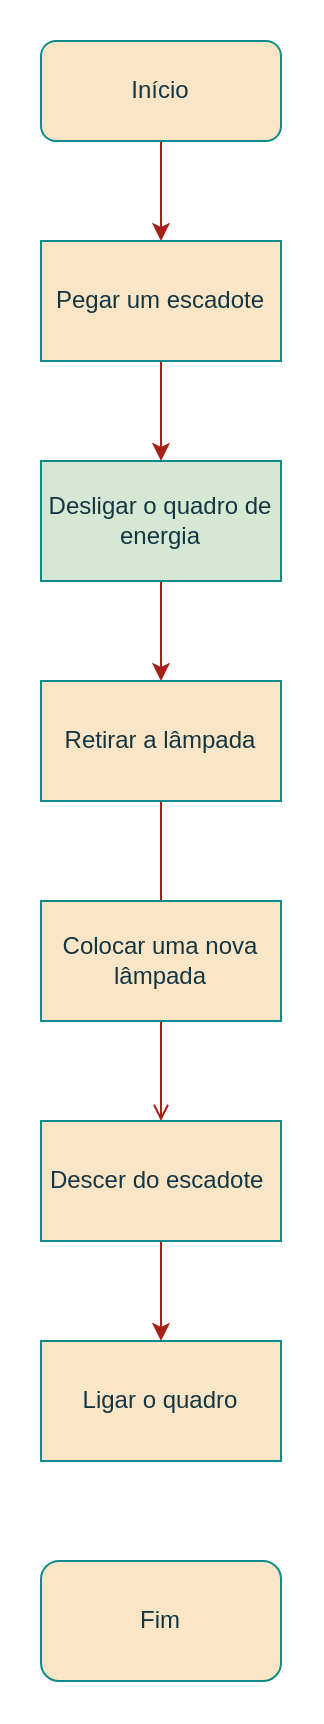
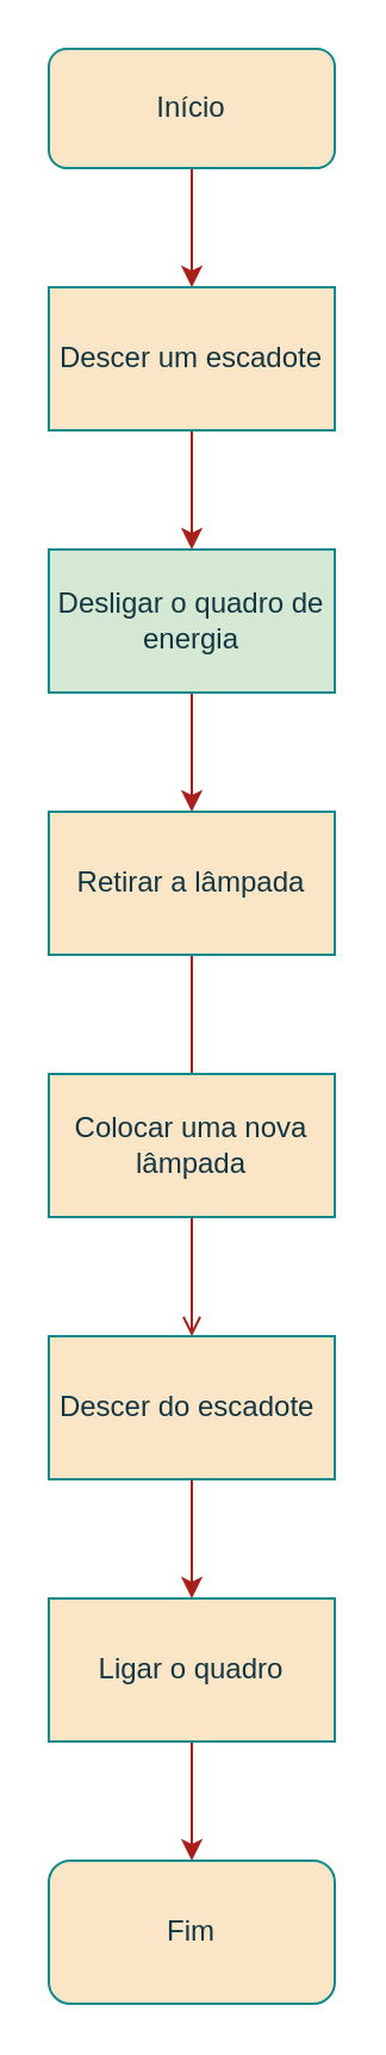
  <mxCell id="0" />
  <mxCell id="1" parent="0" />
  <mxCell id="2" style="edgeStyle=orthogonalEdgeStyle;rounded=0;orthogonalLoop=1;jettySize=auto;html=1;exitX=0.5;exitY=1;exitDx=0;exitDy=0;entryX=0.5;entryY=0;entryDx=0;entryDy=0;labelBackgroundColor=none;strokeColor=#A8201A;fontColor=default;" edge="1" parent="1" source="3" target="6"><mxGeometry relative="1" as="geometry"><mxPoint x="80" y="100" as="targetPoint" /></mxGeometry></mxCell>
  <mxCell id="3" value="Início" style="rounded=1;whiteSpace=wrap;html=1;labelBackgroundColor=none;fillColor=#FAE5C7;strokeColor=#0F8B8D;fontColor=#143642;" vertex="1" parent="1"><mxGeometry x="20" y="20" width="120" height="50" as="geometry" /></mxCell>
  <mxCell id="4" style="edgeStyle=orthogonalEdgeStyle;rounded=0;orthogonalLoop=1;jettySize=auto;html=1;entryX=0.5;entryY=0;entryDx=0;entryDy=0;labelBackgroundColor=none;strokeColor=#A8201A;fontColor=default;" edge="1" parent="1"><mxGeometry relative="1" as="geometry"><mxPoint x="80" y="200" as="sourcePoint" /><mxPoint x="80" y="200" as="targetPoint" /></mxGeometry></mxCell>
  <mxCell id="5" style="edgeStyle=orthogonalEdgeStyle;rounded=0;orthogonalLoop=1;jettySize=auto;html=1;entryX=0.5;entryY=0;entryDx=0;entryDy=0;labelBackgroundColor=none;strokeColor=#A8201A;fontColor=default;" edge="1" parent="1" source="6" target="8"><mxGeometry relative="1" as="geometry"><mxPoint x="80" y="220" as="targetPoint" /></mxGeometry></mxCell>
- <mxCell id="6" value="Pegar um escadote" style="rounded=0;whiteSpace=wrap;html=1;labelBackgroundColor=none;fillColor=#FAE5C7;strokeColor=#0F8B8D;fontColor=#143642;" vertex="1" parent="1"><mxGeometry x="20" y="120" width="120" height="60" as="geometry" /></mxCell>
+ <mxCell id="6" value="Descer um escadote" style="rounded=0;whiteSpace=wrap;html=1;labelBackgroundColor=none;fillColor=#FAE5C7;strokeColor=#0F8B8D;fontColor=#143642;" vertex="1" parent="1"><mxGeometry x="20" y="120" width="120" height="60" as="geometry" /></mxCell>
  <mxCell id="7" style="edgeStyle=orthogonalEdgeStyle;rounded=0;orthogonalLoop=1;jettySize=auto;html=1;labelBackgroundColor=none;strokeColor=#A8201A;fontColor=default;" edge="1" parent="1" source="8" target="10"><mxGeometry relative="1" as="geometry"><mxPoint x="80" y="340" as="targetPoint" /></mxGeometry></mxCell>
  <mxCell id="8" value="Desligar o quadro de energia" style="rounded=0;whiteSpace=wrap;html=1;labelBackgroundColor=none;fillColor=#d5e8d4;strokeColor=#0F8B8D;fontColor=#143642;" vertex="1" parent="1"><mxGeometry x="20" y="230" width="120" height="60" as="geometry" /></mxCell>
  <mxCell id="9" style="edgeStyle=orthogonalEdgeStyle;rounded=0;orthogonalLoop=1;jettySize=auto;html=1;labelBackgroundColor=none;strokeColor=#A8201A;fontColor=default;endArrow=none;" edge="1" parent="1" source="10" target="12"><mxGeometry relative="1" as="geometry"><mxPoint x="80" y="440" as="targetPoint" /></mxGeometry></mxCell>
  <mxCell id="10" value="Retirar a lâmpada" style="rounded=0;whiteSpace=wrap;html=1;labelBackgroundColor=none;fillColor=#FAE5C7;strokeColor=#0F8B8D;fontColor=#143642;" vertex="1" parent="1"><mxGeometry x="20" y="340" width="120" height="60" as="geometry" /></mxCell>
  <mxCell id="11" style="edgeStyle=orthogonalEdgeStyle;rounded=0;orthogonalLoop=1;jettySize=auto;html=1;labelBackgroundColor=none;strokeColor=#A8201A;fontColor=default;endArrow=open;" edge="1" parent="1" source="12" target="14"><mxGeometry relative="1" as="geometry"><mxPoint x="80" y="560" as="targetPoint" /></mxGeometry></mxCell>
  <mxCell id="12" value="Colocar uma nova lâmpada" style="rounded=0;whiteSpace=wrap;html=1;labelBackgroundColor=none;fillColor=#FAE5C7;strokeColor=#0F8B8D;fontColor=#143642;" vertex="1" parent="1"><mxGeometry x="20" y="450" width="120" height="60" as="geometry" /></mxCell>
  <mxCell id="13" style="edgeStyle=orthogonalEdgeStyle;rounded=0;orthogonalLoop=1;jettySize=auto;html=1;labelBackgroundColor=none;strokeColor=#A8201A;fontColor=default;" edge="1" parent="1" source="14" target="16"><mxGeometry relative="1" as="geometry"><mxPoint x="80" y="660" as="targetPoint" /></mxGeometry></mxCell>
  <mxCell id="14" value="Descer do escadote&amp;nbsp;" style="rounded=0;whiteSpace=wrap;html=1;labelBackgroundColor=none;fillColor=#FAE5C7;strokeColor=#0F8B8D;fontColor=#143642;" vertex="1" parent="1"><mxGeometry x="20" y="560" width="120" height="60" as="geometry" /></mxCell>
+ <mxCell id="15" style="edgeStyle=orthogonalEdgeStyle;rounded=0;orthogonalLoop=1;jettySize=auto;html=1;labelBackgroundColor=none;strokeColor=#A8201A;fontColor=default;" edge="1" parent="1" source="16" target="17"><mxGeometry relative="1" as="geometry"><mxPoint x="80" y="770" as="targetPoint" /></mxGeometry></mxCell>
  <mxCell id="16" value="Ligar o quadro" style="rounded=0;whiteSpace=wrap;html=1;labelBackgroundColor=none;fillColor=#FAE5C7;strokeColor=#0F8B8D;fontColor=#143642;" vertex="1" parent="1"><mxGeometry x="20" y="670" width="120" height="60" as="geometry" /></mxCell>
  <mxCell id="17" value="Fim" style="rounded=1;whiteSpace=wrap;html=1;labelBackgroundColor=none;fillColor=#FAE5C7;strokeColor=#0F8B8D;fontColor=#143642;" vertex="1" parent="1"><mxGeometry x="20" y="780" width="120" height="60" as="geometry" /></mxCell>
